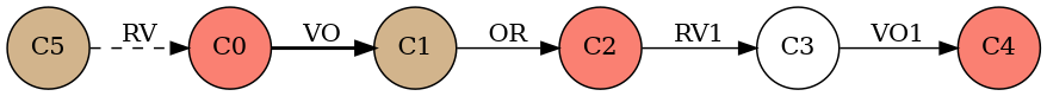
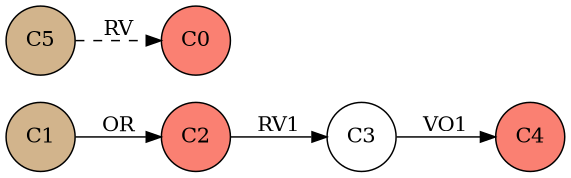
  digraph {
    rankdir=LR
    node [fillcolor=salmon shape=circle style=filled]
    edge [style=solid]
    C1 [fillcolor=tan]
    C0
    C2
    C3 [fillcolor=white]
    C4
    C5 [fillcolor=tan]
    C1 -> C2 [label=OR]
-   C0 -> C1 [label=VO style=bold]
    C2 -> C3 [label=RV1]
    C3 -> C4 [label=VO1]
    C5 -> C0 [label=RV style=dashed]
  }
